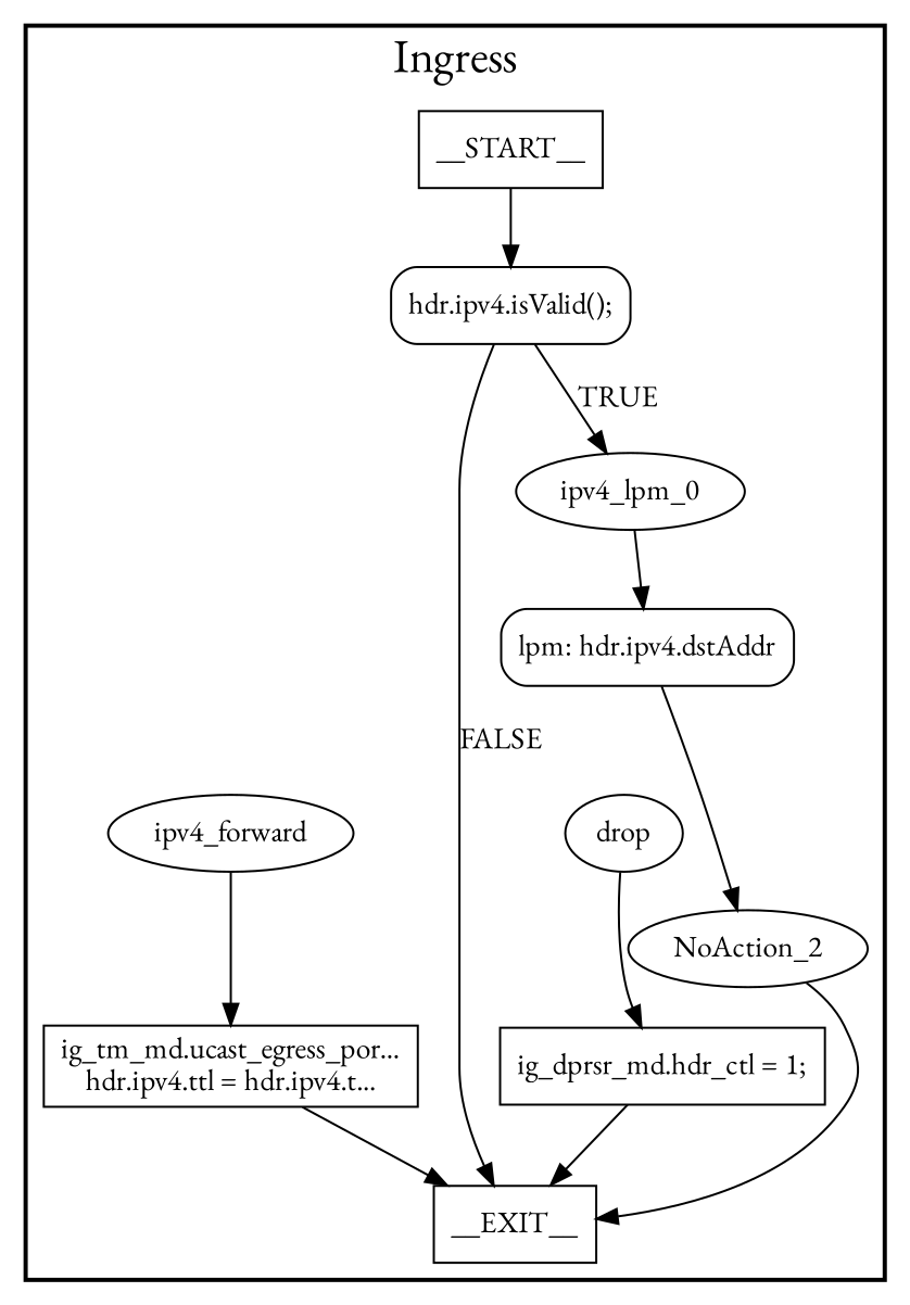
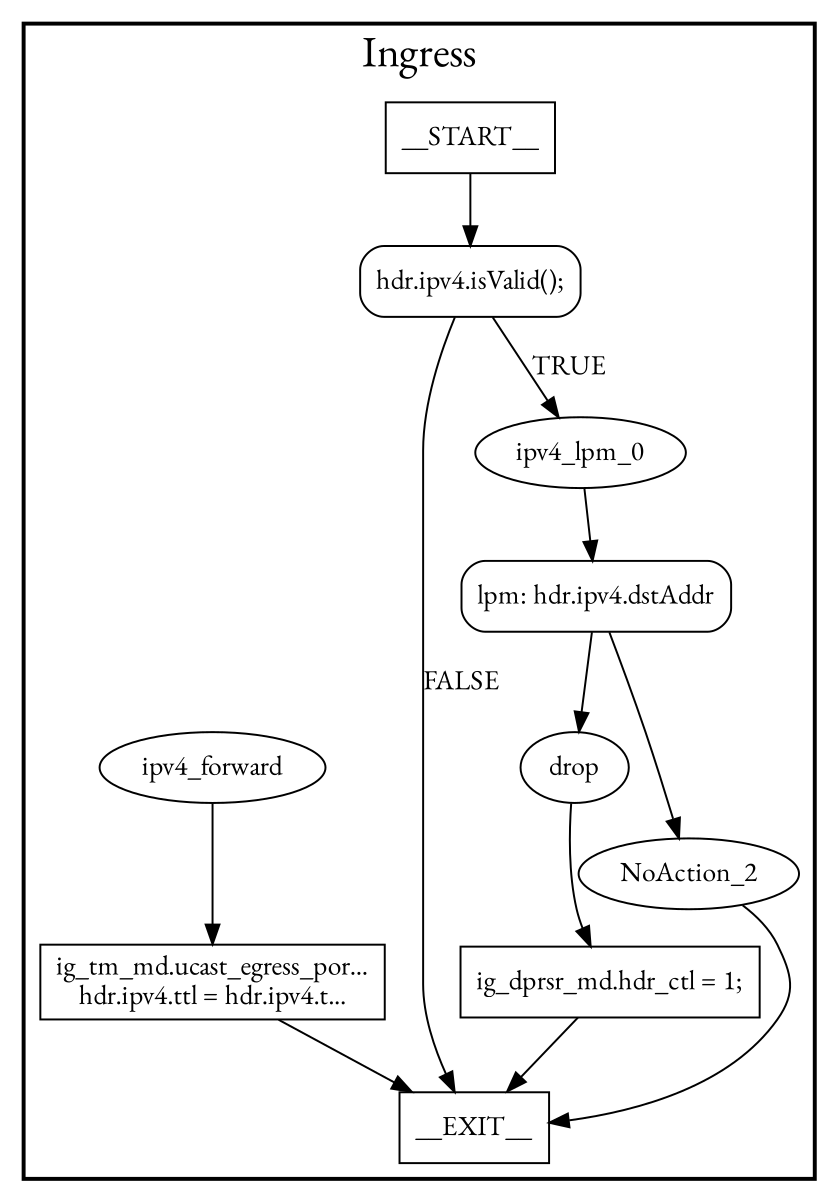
  digraph {
    fontname="EB Garamond"
    node [fontname="EB Garamond" shape=rectangle style=solid]
    edge [fontname="EB Garamond"]
    n1 [label=__START__]
    n2 [label="hdr.ipv4.isValid();" style=rounded]
    n3 [label=__EXIT__]
    n4 [label=ipv4_lpm_0 shape=ellipse]
    n5 [label="lpm: hdr.ipv4.dstAddr\n" style=rounded]
    n6 [label=ipv4_forward shape=ellipse]
    n7 [label=drop shape=ellipse]
    n8 [label=NoAction_2 shape=ellipse]
    n9 [label="ig_tm_md.ucast_egress_por...\nhdr.ipv4.ttl = hdr.ipv4.t..."]
    n10 [label="ig_dprsr_md.hdr_ctl = 1;"]
    subgraph cluster_1 {
      fontsize="22pt"
      label=Ingress
      style=bold
      n1
      n2
      n3
      n4
      n5
      n6
      n7
      n8
      n9
      n10
    }
    n1 -> n2
    n2 -> n3 [label=FALSE]
    n2 -> n4 [label=TRUE]
    n4 -> n5
+   n5 -> n7
    n5 -> n8
    n6 -> n9
    n7 -> n10
    n8 -> n3
    n9 -> n3
    n10 -> n3
  }
